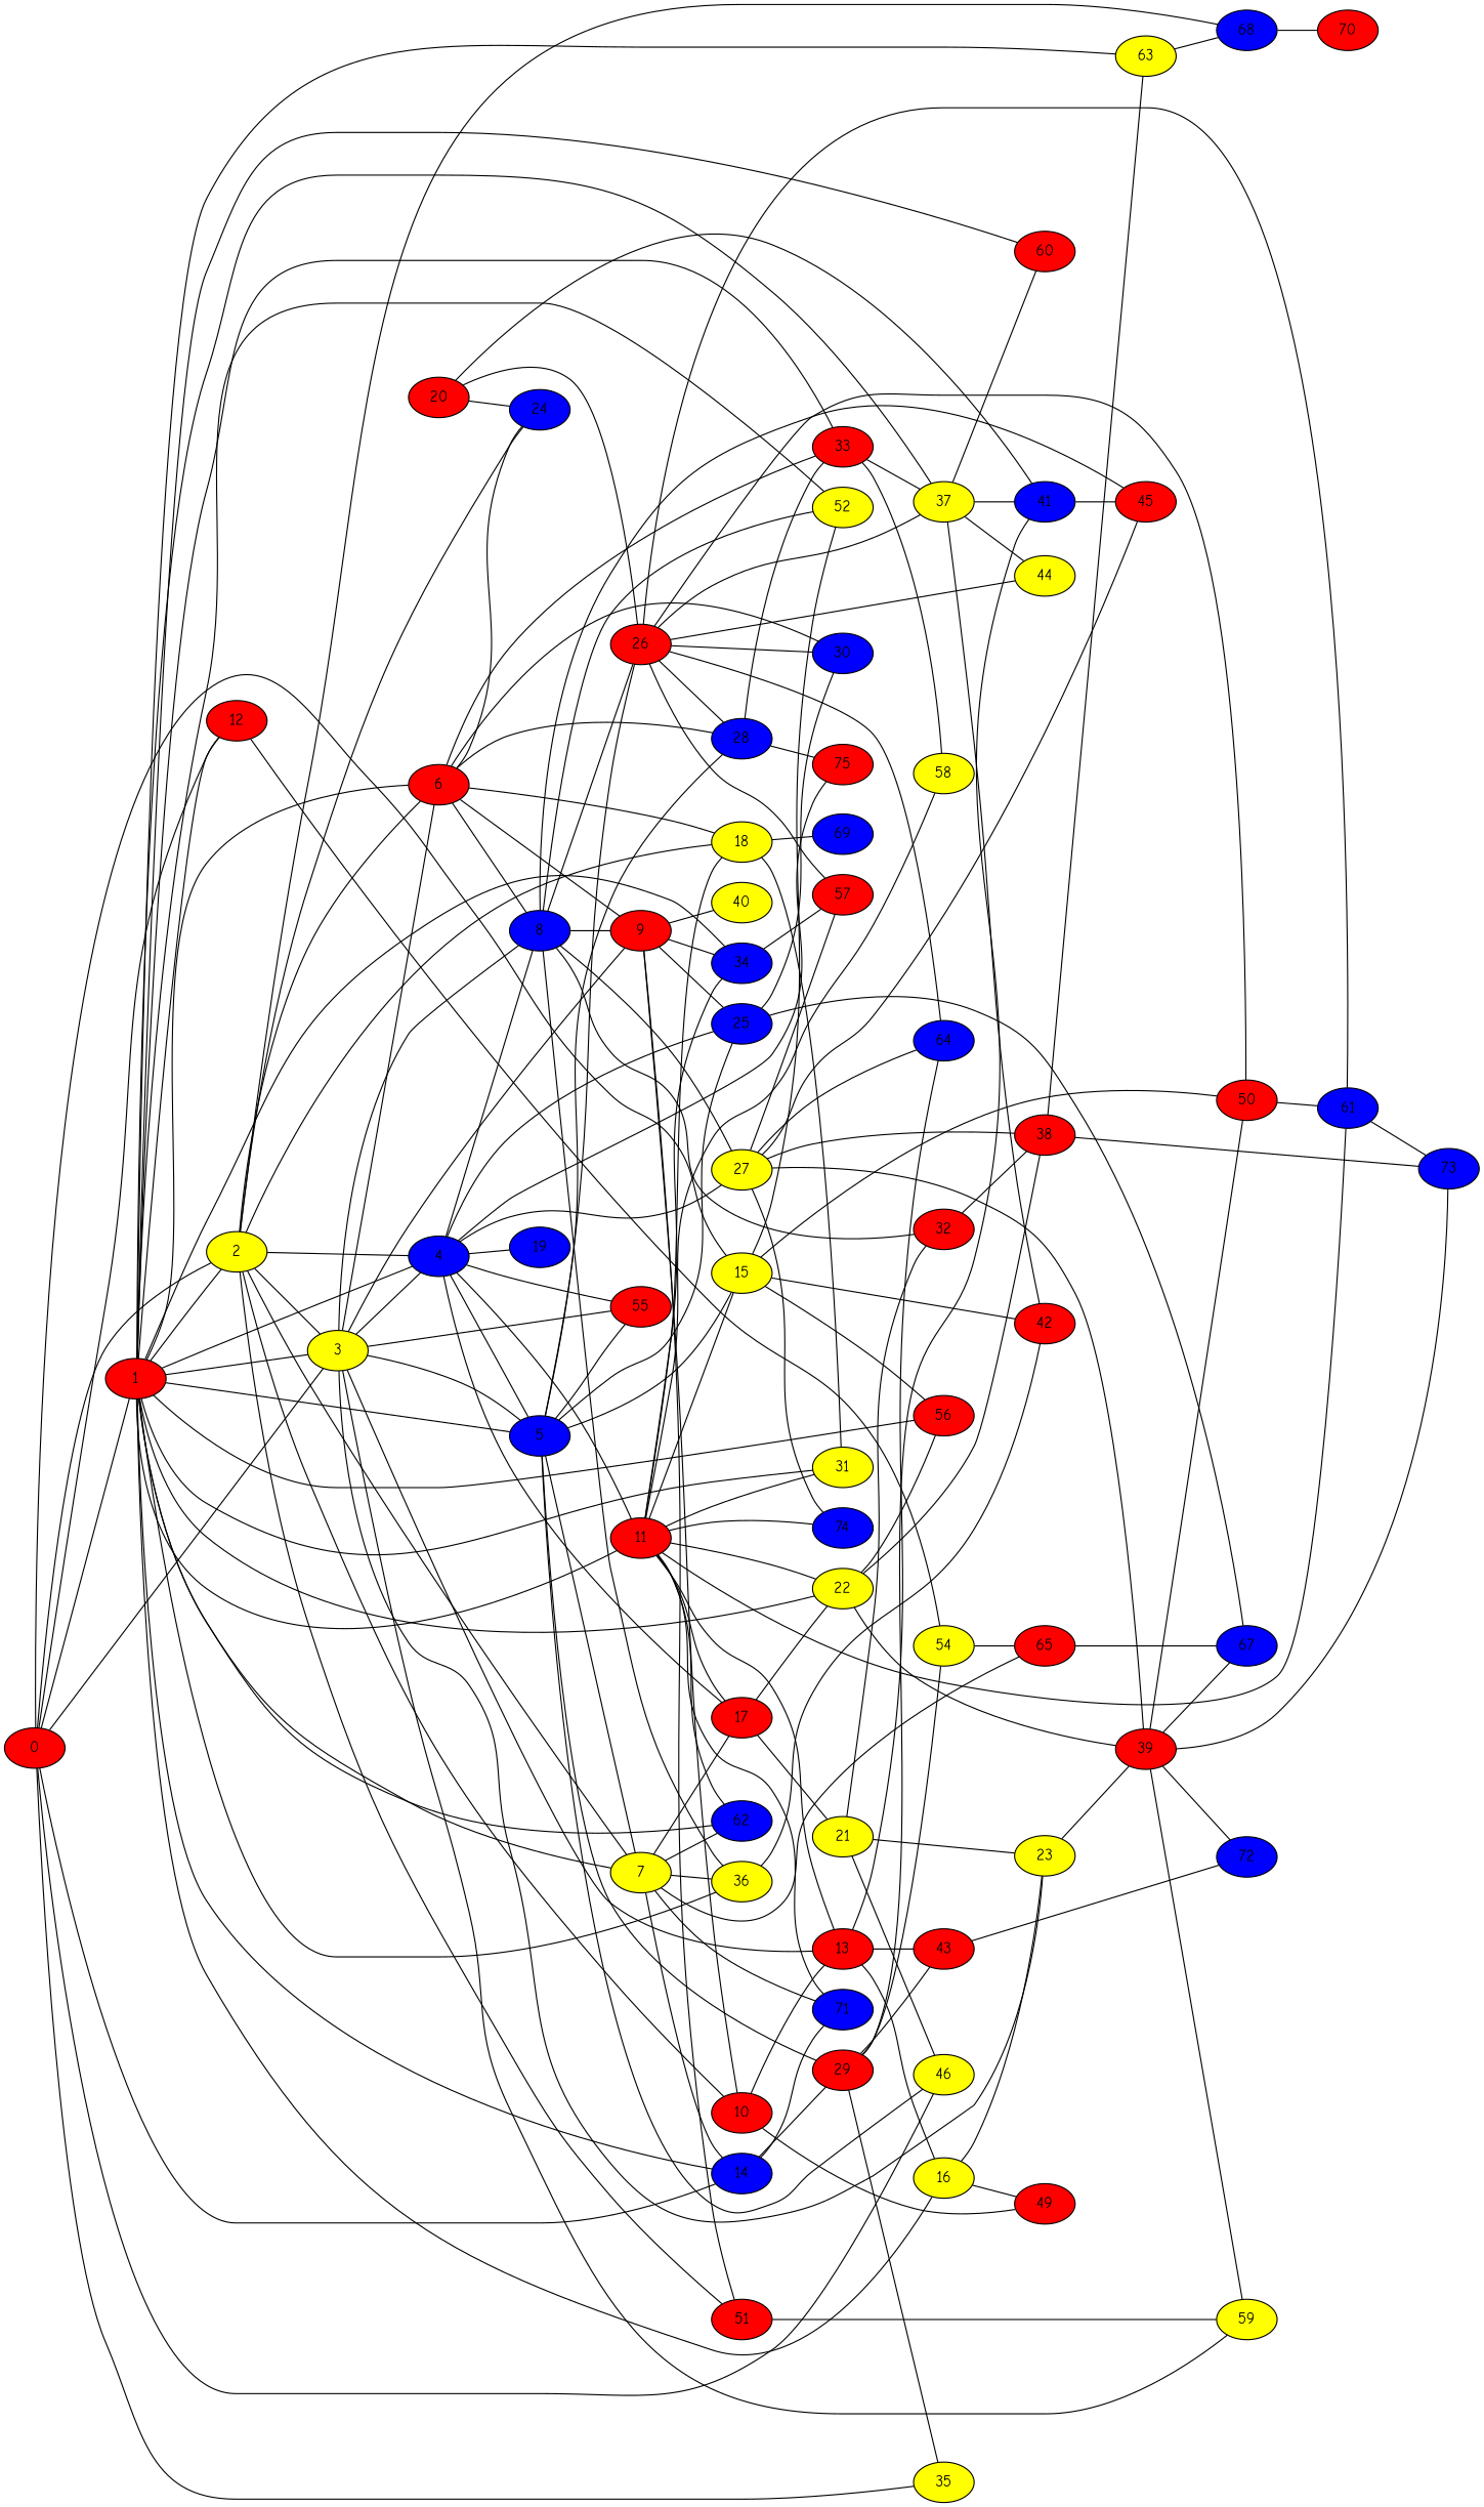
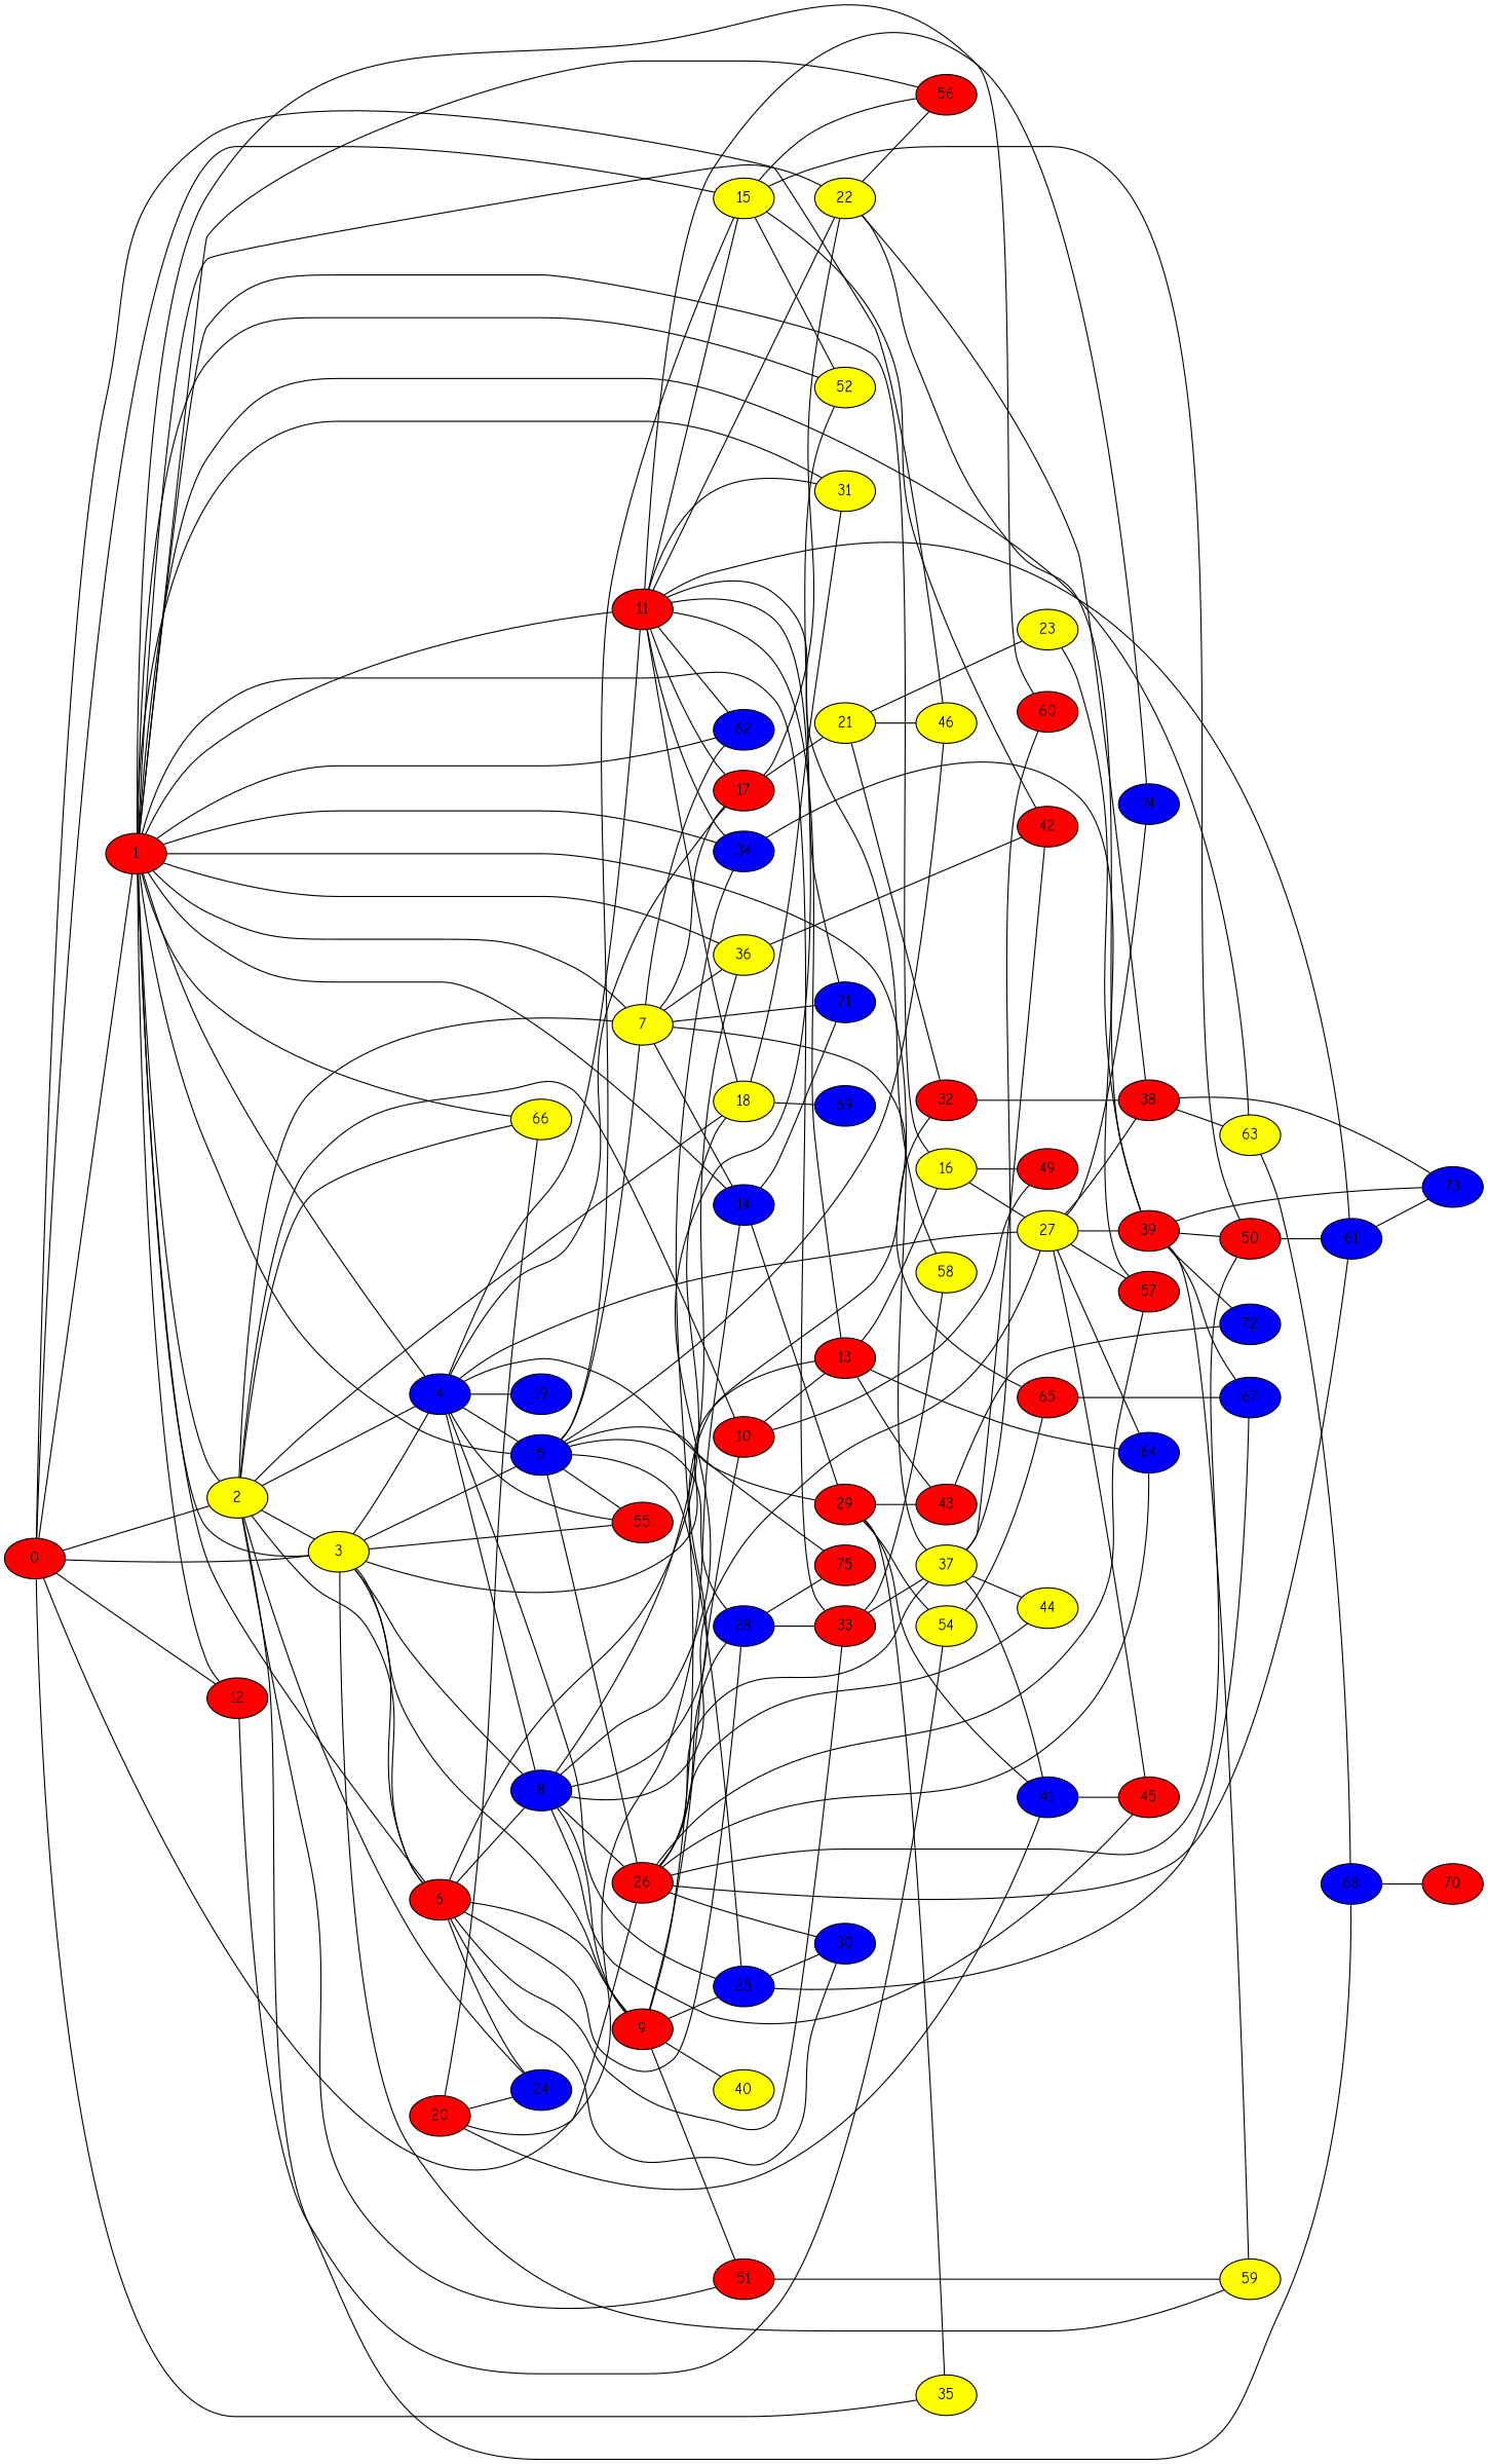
  graph {
    fontname="Comic Neue"
    rankdir=LR
    node [fillcolor=red fontname="Comic Neue" style=filled]
    edge [fontname="Comic Neue"]
    0
    1
    2 [fillcolor=yellow]
    3 [fillcolor=yellow]
    12
    14 [fillcolor=blue]
    15 [fillcolor=yellow]
    35 [fillcolor=yellow]
    46 [fillcolor=yellow]
    4 [fillcolor=blue]
    5 [fillcolor=blue]
    6
    7 [fillcolor=yellow]
    11
    16 [fillcolor=yellow]
    22 [fillcolor=yellow]
    31 [fillcolor=yellow]
    33
    34 [fillcolor=blue]
    36 [fillcolor=yellow]
    37 [fillcolor=yellow]
    52 [fillcolor=yellow]
    56
    60
    62 [fillcolor=blue]
    63 [fillcolor=yellow]
+   66 [fillcolor=yellow]
    10
    18 [fillcolor=yellow]
    24 [fillcolor=blue]
    51
    68 [fillcolor=blue]
    8 [fillcolor=blue]
    9
    13
    23 [fillcolor=yellow]
    55
    59 [fillcolor=yellow]
    54 [fillcolor=yellow]
    29
    71 [fillcolor=blue]
    42
    50
    17
    19 [fillcolor=blue]
    25 [fillcolor=blue]
    27 [fillcolor=yellow]
    75
    26
    28 [fillcolor=blue]
    30 [fillcolor=blue]
    65
    58 [fillcolor=yellow]
    61 [fillcolor=blue]
    74 [fillcolor=blue]
    49
    38
    39
    57
    41 [fillcolor=blue]
    44 [fillcolor=yellow]
    69 [fillcolor=blue]
    70
    32
    45
    40 [fillcolor=yellow]
    43
    64 [fillcolor=blue]
    21 [fillcolor=yellow]
    67 [fillcolor=blue]
    73 [fillcolor=blue]
    72 [fillcolor=blue]
    20
    0 -- 1
    0 -- 2
    0 -- 3
    0 -- 12
    0 -- 14
    0 -- 15
    0 -- 35
    0 -- 46
    1 -- 2
    1 -- 3
    1 -- 12
    1 -- 14
    1 -- 4
    1 -- 5
    1 -- 6
    1 -- 7
    1 -- 11
    1 -- 16
    1 -- 22
    1 -- 31
    1 -- 33
    1 -- 34
    1 -- 36
    1 -- 37
    1 -- 52
    1 -- 56
    1 -- 60
    1 -- 62
    1 -- 63
+   1 -- 66
    2 -- 3
    2 -- 4
    2 -- 6
    2 -- 7
+   2 -- 66
    2 -- 10
    2 -- 18
    2 -- 24
    2 -- 51
    2 -- 68
    3 -- 4
    3 -- 5
    3 -- 6
    3 -- 8
    3 -- 9
    3 -- 13
-   3 -- 23
    3 -- 55
    3 -- 59
    12 -- 54
    14 -- 29
    14 -- 71
    15 -- 52
    15 -- 56
    15 -- 42
    15 -- 50
    4 -- 5
    4 -- 11
    4 -- 8
    4 -- 55
    4 -- 17
    4 -- 19
    4 -- 25
    4 -- 27
    4 -- 75
    5 -- 15
    5 -- 46
    5 -- 7
    5 -- 55
    5 -- 29
    5 -- 25
    5 -- 26
    5 -- 28
    6 -- 33
    6 -- 18
    6 -- 24
    6 -- 8
    6 -- 9
    6 -- 28
    6 -- 30
    7 -- 14
    7 -- 36
    7 -- 62
    7 -- 71
    7 -- 17
    7 -- 65
    11 -- 15
    11 -- 22
    11 -- 31
    11 -- 34
    11 -- 62
    11 -- 18
    11 -- 13
    11 -- 71
    11 -- 17
    11 -- 58
    11 -- 61
    11 -- 74
-   16 -- 23
+   16 -- 27
    16 -- 49
    22 -- 56
    22 -- 38
    22 -- 39
    33 -- 37
    33 -- 58
    34 -- 57
    36 -- 42
    37 -- 60
    37 -- 42
    37 -- 41
    37 -- 44
    63 -- 68
    10 -- 13
    10 -- 49
    18 -- 31
    18 -- 69
    51 -- 59
    68 -- 70
    8 -- 36
    8 -- 52
    8 -- 9
    8 -- 27
    8 -- 26
    8 -- 32
    8 -- 45
    9 -- 34
    9 -- 10
    9 -- 51
    9 -- 25
    9 -- 40
    13 -- 16
    13 -- 43
    13 -- 64
    23 -- 39
    54 -- 65
    29 -- 35
    29 -- 54
    29 -- 41
    29 -- 43
    50 -- 61
    17 -- 22
    17 -- 21
    25 -- 30
    25 -- 67
    27 -- 74
    27 -- 38
    27 -- 39
    27 -- 57
    27 -- 45
    27 -- 64
    26 -- 37
    26 -- 50
    26 -- 28
    26 -- 30
    26 -- 61
    26 -- 57
    26 -- 44
    26 -- 64
    28 -- 33
    28 -- 75
    65 -- 67
    61 -- 73
    38 -- 63
    38 -- 73
    39 -- 59
    39 -- 50
    39 -- 67
    39 -- 73
    39 -- 72
    41 -- 45
    32 -- 38
    43 -- 72
    21 -- 46
    21 -- 23
    21 -- 32
+   20 -- 66
    20 -- 24
    20 -- 26
    20 -- 41
  }
